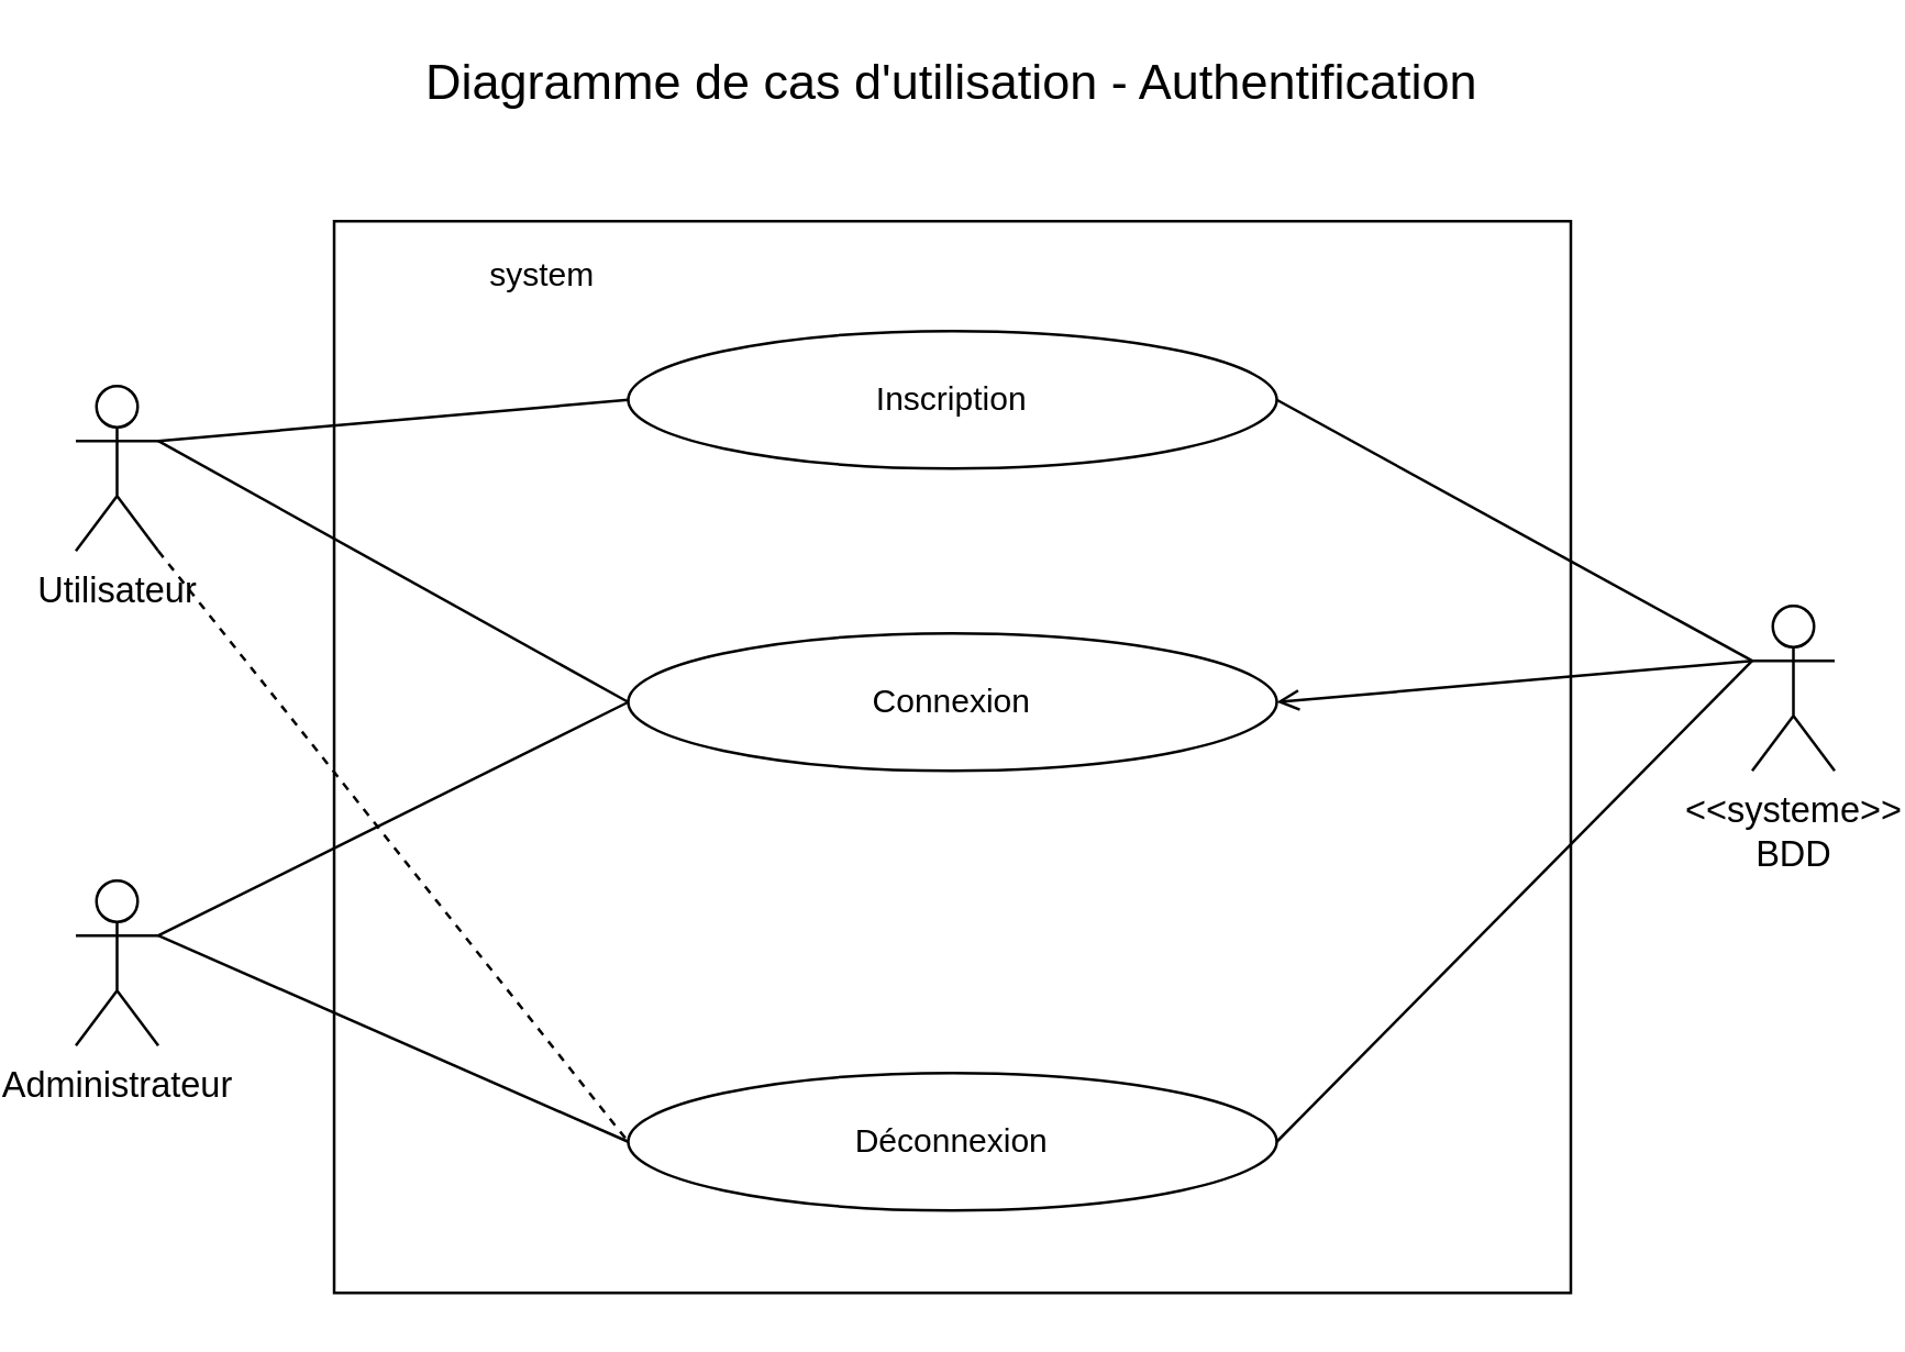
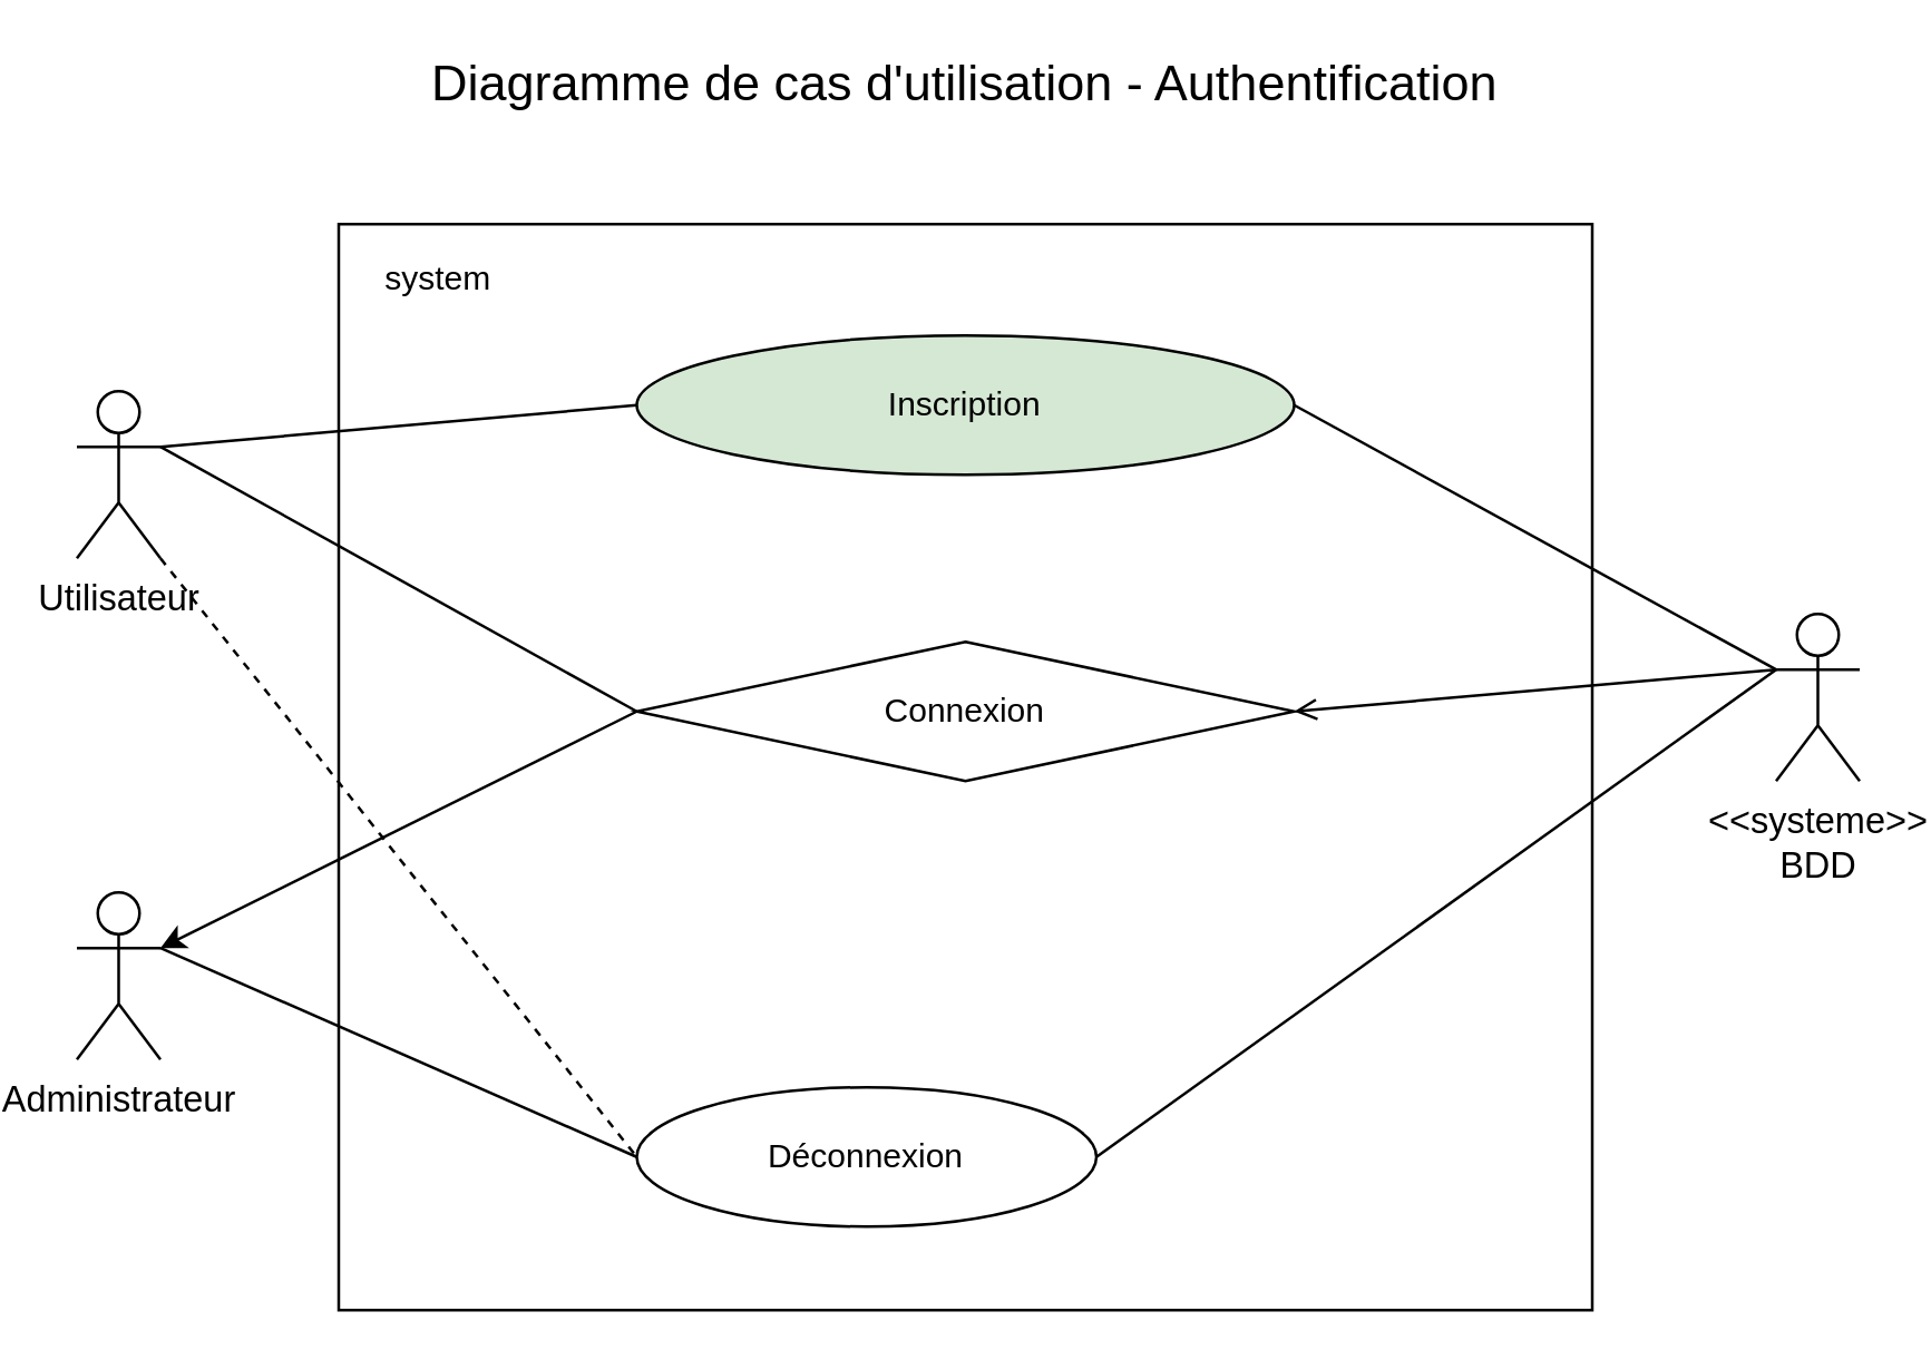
  <mxCell id="0" />
  <mxCell id="1" parent="0" />
  <mxCell id="2" value="" style="whiteSpace=wrap;html=1;" parent="1" vertex="1"><mxGeometry x="114" y="80" width="450" height="390" as="geometry" /></mxCell>
- <mxCell id="3" value="system" style="text;html=1;strokeColor=none;fillColor=none;align=center;verticalAlign=middle;whiteSpace=wrap;rounded=0;" parent="1" vertex="1"><mxGeometry x="170" y="90" width="40" height="20" as="geometry" /></mxCell>
+ <mxCell id="3" value="system" style="text;html=1;strokeColor=none;fillColor=none;align=center;verticalAlign=middle;whiteSpace=wrap;rounded=0;" parent="1" vertex="1"><mxGeometry x="130" y="90" width="40" height="20" as="geometry" /></mxCell>
  <mxCell id="4" value="Diagramme de cas d'utilisation - Authentification" style="text;html=1;strokeColor=none;fillColor=none;align=center;verticalAlign=middle;whiteSpace=wrap;rounded=0;fontSize=18;" parent="1" vertex="1"><mxGeometry x="136" y="20" width="406" height="20" as="geometry" /></mxCell>
  <mxCell id="5" value="Utilisateur" style="shape=umlActor;verticalLabelPosition=bottom;labelBackgroundColor=#ffffff;verticalAlign=top;html=1;fontSize=13;" parent="1" vertex="1"><mxGeometry x="20" y="140" width="30" height="60" as="geometry" /></mxCell>
  <mxCell id="6" value="Administrateur" style="shape=umlActor;verticalLabelPosition=bottom;labelBackgroundColor=#ffffff;verticalAlign=top;html=1;fontSize=13;" parent="1" vertex="1"><mxGeometry x="20" y="320" width="30" height="60" as="geometry" /></mxCell>
  <mxCell id="7" value="&amp;lt;&amp;lt;systeme&amp;gt;&amp;gt;&lt;br&gt;BDD" style="shape=umlActor;verticalLabelPosition=bottom;labelBackgroundColor=#ffffff;verticalAlign=top;html=1;fontSize=13;" parent="1" vertex="1"><mxGeometry x="630" y="220" width="30" height="60" as="geometry" /></mxCell>
- <mxCell id="8" value="Inscription" style="ellipse;whiteSpace=wrap;html=1;" parent="1" vertex="1"><mxGeometry x="221" y="120" width="236" height="50" as="geometry" /></mxCell>
- <mxCell id="9" value="Connexion" style="ellipse;whiteSpace=wrap;html=1;" parent="1" vertex="1"><mxGeometry x="221" y="230" width="236" height="50" as="geometry" /></mxCell>
- <mxCell id="10" value="Déconnexion" style="ellipse;whiteSpace=wrap;html=1;" parent="1" vertex="1"><mxGeometry x="221" y="390" width="236" height="50" as="geometry" /></mxCell>
+ <mxCell id="8" value="Inscription" style="ellipse;whiteSpace=wrap;html=1;fillColor=#d5e8d4;" parent="1" vertex="1"><mxGeometry x="221" y="120" width="236" height="50" as="geometry" /></mxCell>
+ <mxCell id="9" value="Connexion" style="rhombus;whiteSpace=wrap;html=1;" parent="1" vertex="1"><mxGeometry x="221" y="230" width="236" height="50" as="geometry" /></mxCell>
+ <mxCell id="10" value="Déconnexion" style="ellipse;whiteSpace=wrap;html=1;" parent="1" vertex="1"><mxGeometry x="221" y="390" width="165" height="50" as="geometry" /></mxCell>
  <mxCell id="11" value="" style="endArrow=none;html=1;exitX=1;exitY=0.333;exitDx=0;exitDy=0;exitPerimeter=0;entryX=0;entryY=0.5;entryDx=0;entryDy=0;" parent="1" source="5" target="8" edge="1"><mxGeometry width="50" height="50" relative="1" as="geometry"><mxPoint x="50" y="293" as="sourcePoint" /><mxPoint x="100" y="243" as="targetPoint" /></mxGeometry></mxCell>
  <mxCell id="12" value="" style="endArrow=none;html=1;exitX=1;exitY=0.333;exitDx=0;exitDy=0;exitPerimeter=0;entryX=0;entryY=0.5;entryDx=0;entryDy=0;" parent="1" source="5" target="9" edge="1"><mxGeometry width="50" height="50" relative="1" as="geometry"><mxPoint x="60" y="170" as="sourcePoint" /><mxPoint x="231" y="155" as="targetPoint" /></mxGeometry></mxCell>
  <mxCell id="13" value="" style="endArrow=none;html=1;exitX=1;exitY=1;exitDx=0;exitDy=0;exitPerimeter=0;entryX=0;entryY=0.5;entryDx=0;entryDy=0;dashed=1;" parent="1" source="5" target="10" edge="1"><mxGeometry width="50" height="50" relative="1" as="geometry"><mxPoint x="60" y="170" as="sourcePoint" /><mxPoint x="231" y="305" as="targetPoint" /></mxGeometry></mxCell>
  <mxCell id="14" value="" style="endArrow=none;html=1;entryX=1;entryY=0.5;entryDx=0;entryDy=0;exitX=0;exitY=0.333;exitDx=0;exitDy=0;exitPerimeter=0;" parent="1" source="7" target="8" edge="1"><mxGeometry width="50" height="50" relative="1" as="geometry"><mxPoint x="-10" y="540" as="sourcePoint" /><mxPoint x="40" y="490" as="targetPoint" /></mxGeometry></mxCell>
  <mxCell id="15" value="" style="endArrow=open;html=1;entryX=1;entryY=0.5;entryDx=0;entryDy=0;exitX=0;exitY=0.333;exitDx=0;exitDy=0;exitPerimeter=0;" parent="1" source="7" target="9" edge="1"><mxGeometry width="50" height="50" relative="1" as="geometry"><mxPoint x="-10" y="540" as="sourcePoint" /><mxPoint x="40" y="490" as="targetPoint" /></mxGeometry></mxCell>
- <mxCell id="16" value="" style="endArrow=none;html=1;entryX=1;entryY=0.333;entryDx=0;entryDy=0;entryPerimeter=0;exitX=0;exitY=0.5;exitDx=0;exitDy=0;" parent="1" source="9" target="6" edge="1"><mxGeometry width="50" height="50" relative="1" as="geometry"><mxPoint x="-10" y="540" as="sourcePoint" /><mxPoint x="40" y="490" as="targetPoint" /></mxGeometry></mxCell>
+ <mxCell id="16" value="" style="endArrow=classic;html=1;entryX=1;entryY=0.333;entryDx=0;entryDy=0;entryPerimeter=0;exitX=0;exitY=0.5;exitDx=0;exitDy=0;" parent="1" source="9" target="6" edge="1"><mxGeometry width="50" height="50" relative="1" as="geometry"><mxPoint x="-10" y="540" as="sourcePoint" /><mxPoint x="40" y="490" as="targetPoint" /></mxGeometry></mxCell>
  <mxCell id="17" value="" style="endArrow=none;html=1;entryX=1;entryY=0.333;entryDx=0;entryDy=0;entryPerimeter=0;exitX=0;exitY=0.5;exitDx=0;exitDy=0;" parent="1" source="10" target="6" edge="1"><mxGeometry width="50" height="50" relative="1" as="geometry"><mxPoint x="-10" y="540" as="sourcePoint" /><mxPoint x="40" y="490" as="targetPoint" /></mxGeometry></mxCell>
  <mxCell id="18" value="" style="endArrow=none;html=1;entryX=1;entryY=0.5;entryDx=0;entryDy=0;exitX=0;exitY=0.333;exitDx=0;exitDy=0;exitPerimeter=0;" parent="1" source="7" target="10" edge="1"><mxGeometry width="50" height="50" relative="1" as="geometry"><mxPoint x="630" y="340" as="sourcePoint" /><mxPoint x="40" y="490" as="targetPoint" /></mxGeometry></mxCell>
